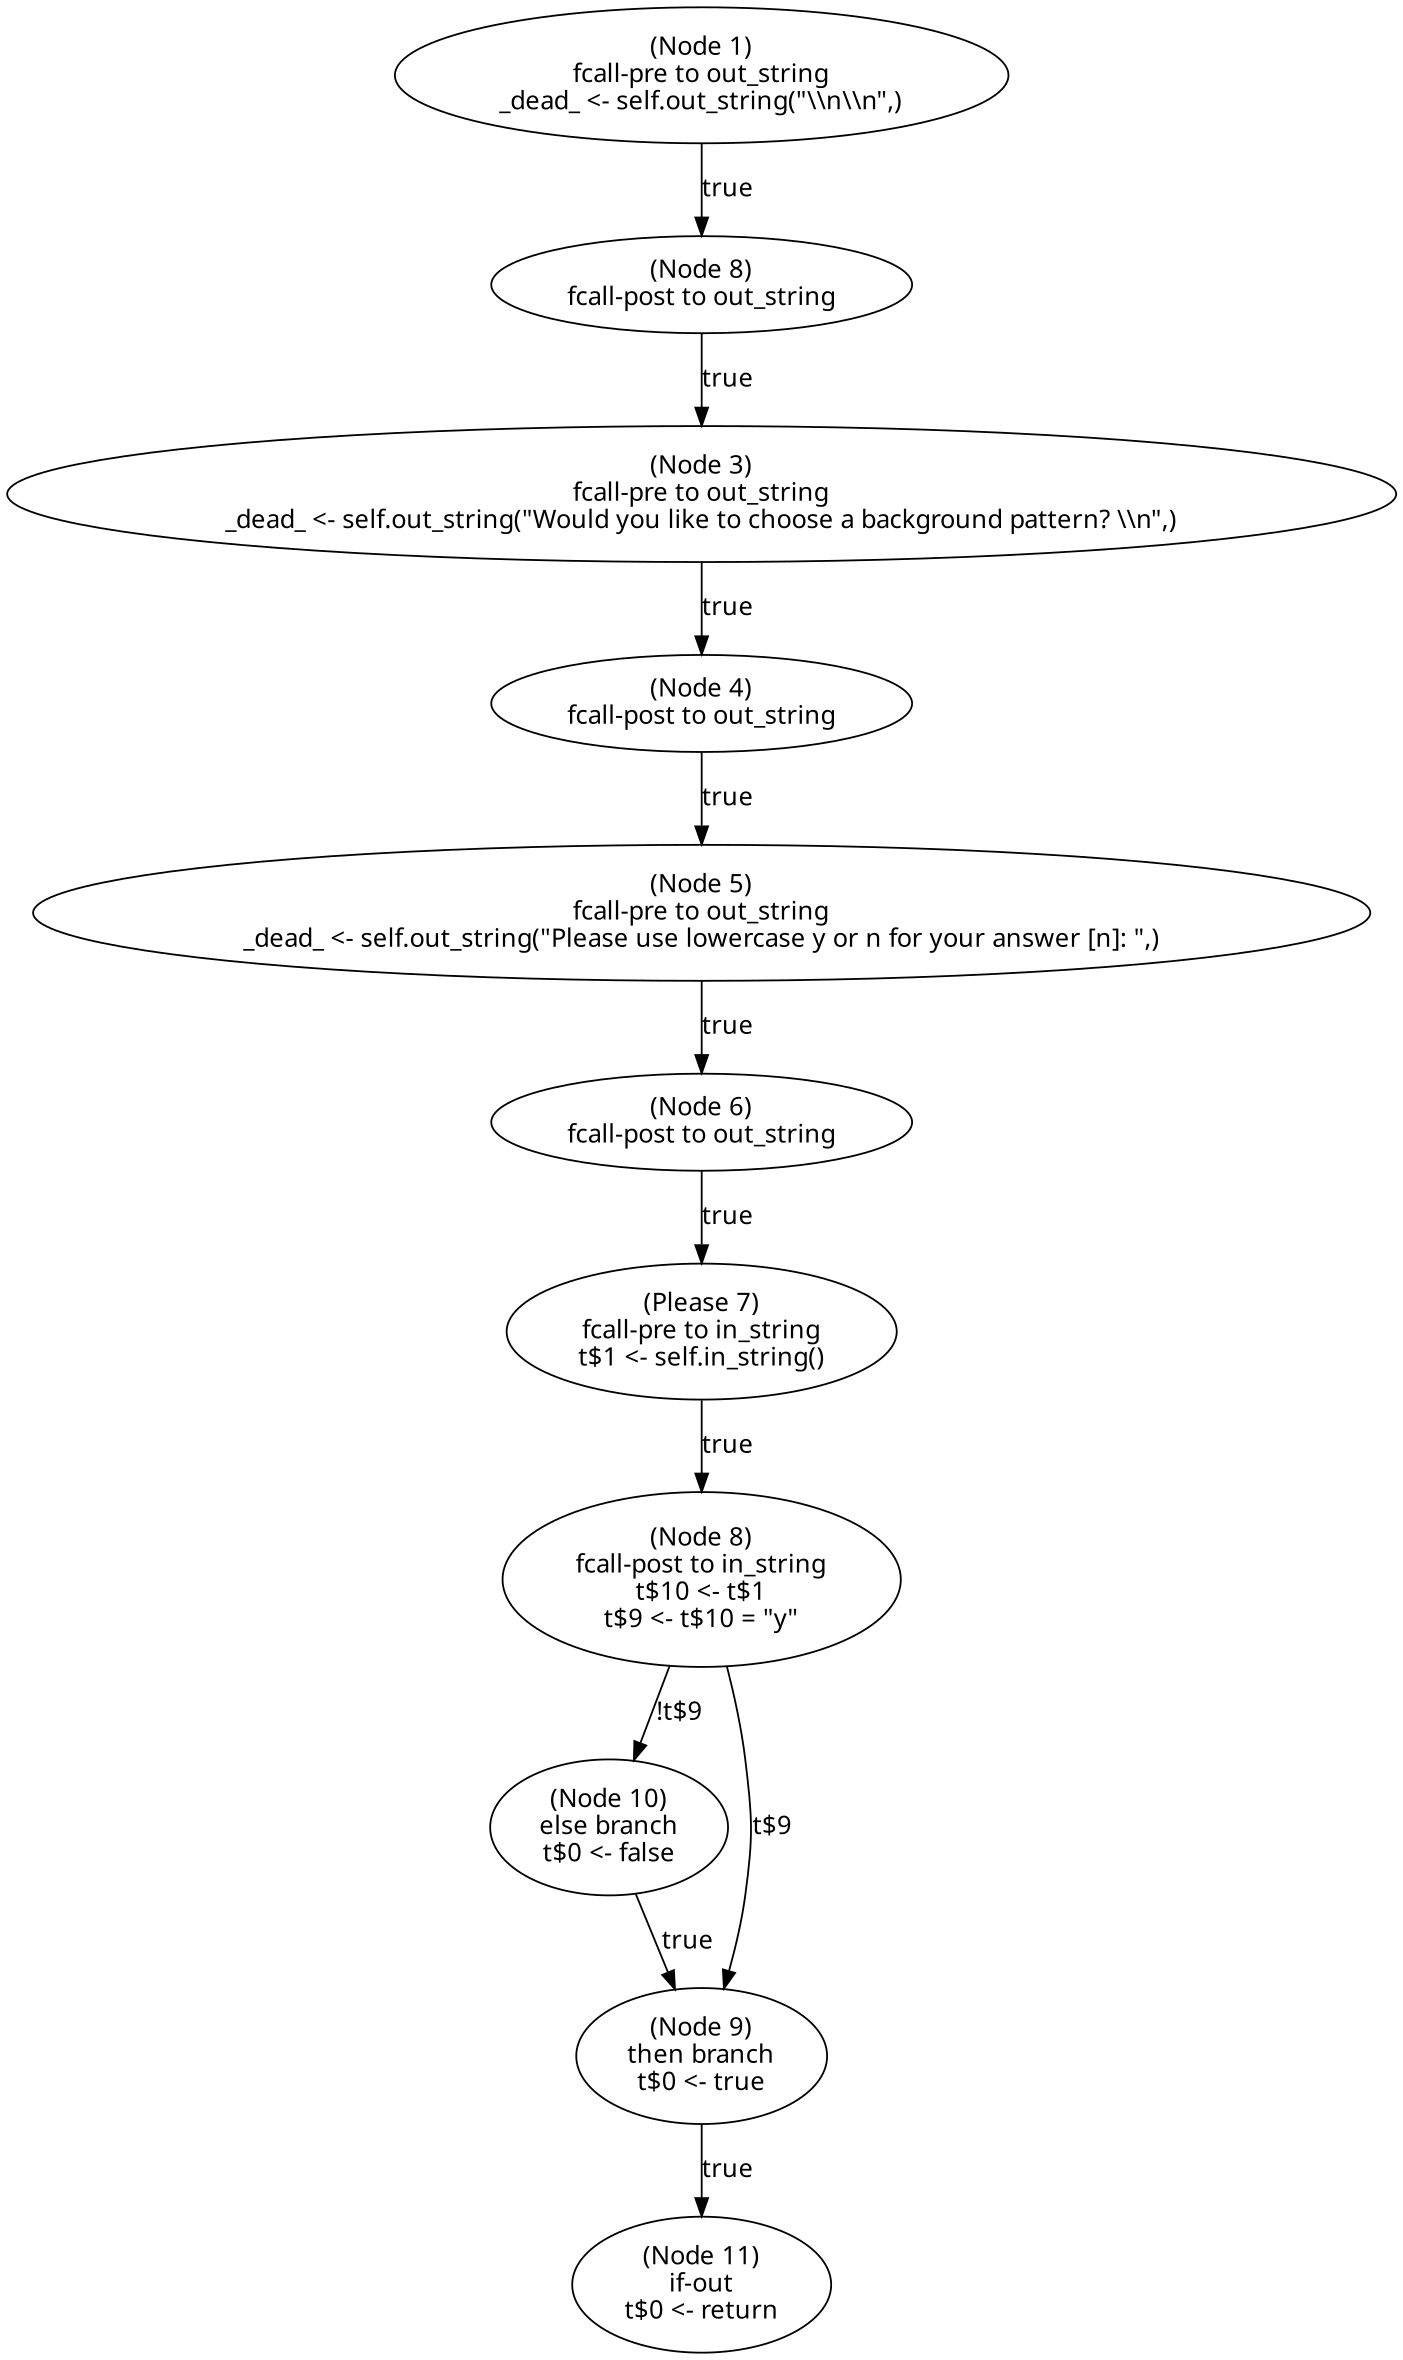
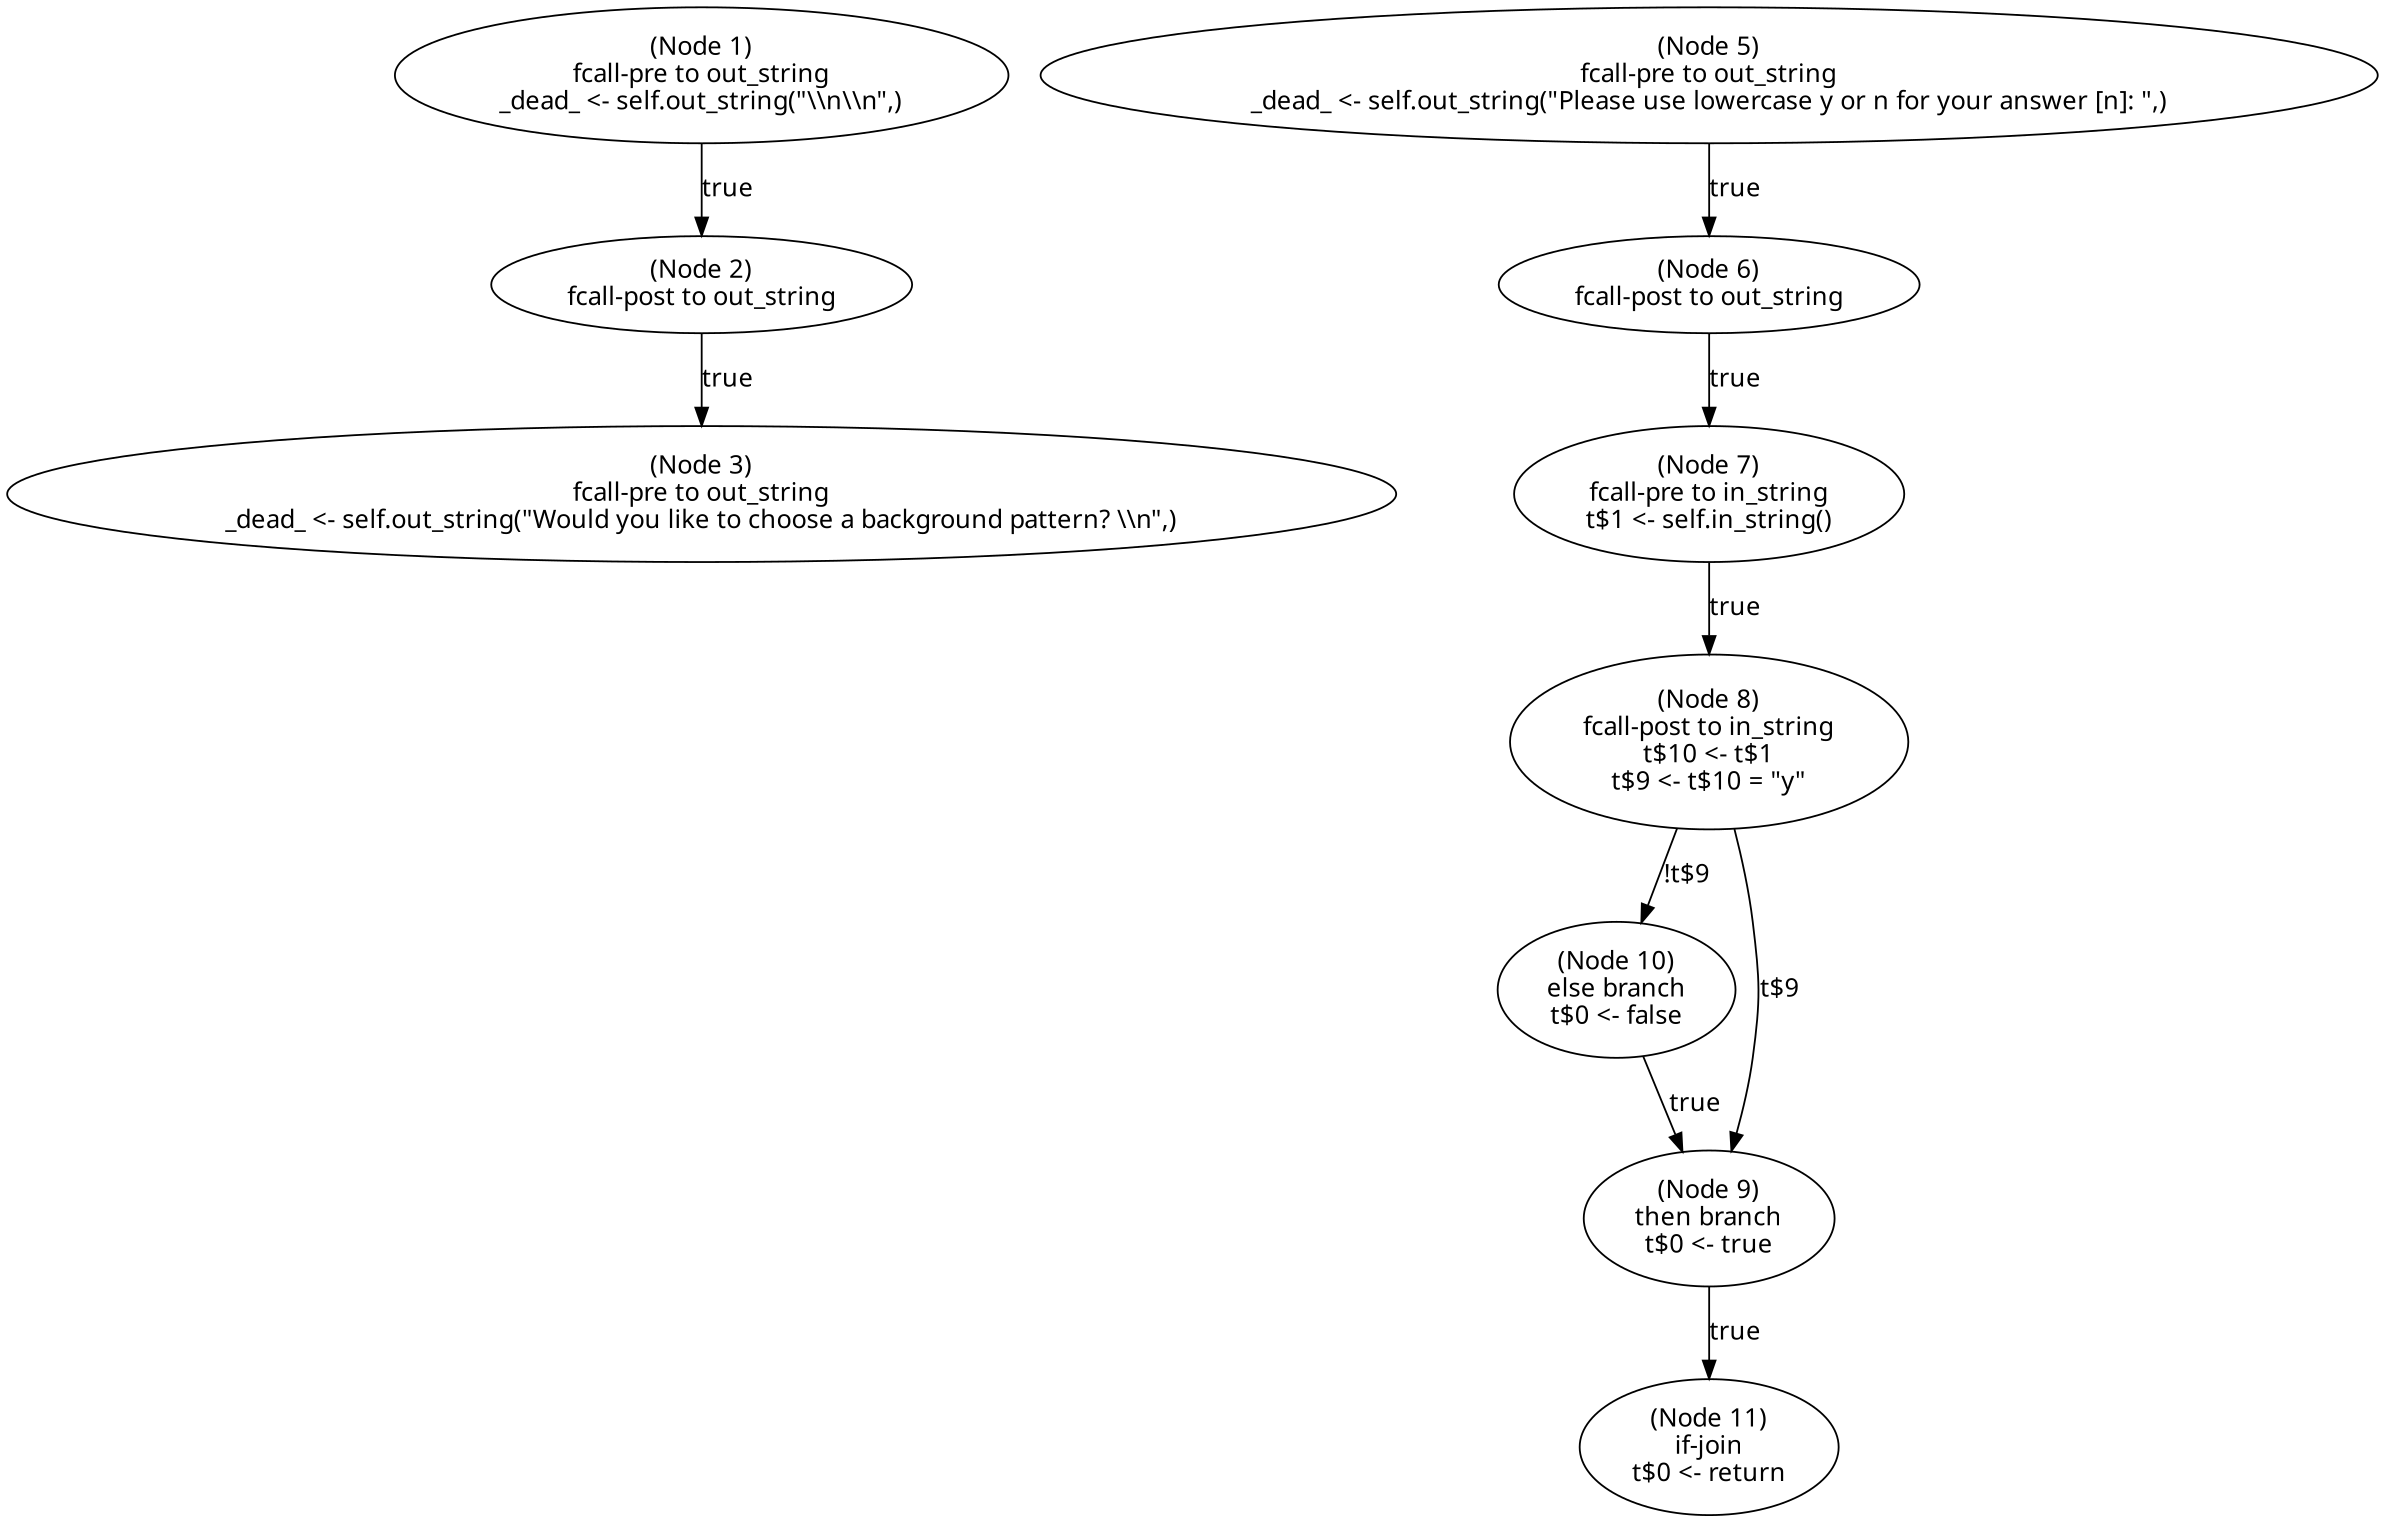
  digraph {
    fontname="Noto Sans"
    node [fontname="Noto Sans"]
    edge [fontname="Noto Sans"]
    n1 [label="(Node 1)\nfcall-pre to out_string\n_dead_ <- self.out_string(\"\\\\n\\\\n\",)\n"]
-   n2 [label="(Node 8)\nfcall-post to out_string\n"]
+   n2 [label="(Node 2)\nfcall-post to out_string\n"]
    n3 [label="(Node 3)\nfcall-pre to out_string\n_dead_ <- self.out_string(\"Would you like to choose a background pattern? \\\\n\",)\n"]
-   n4 [label="(Node 4)\nfcall-post to out_string\n"]
    n5 [label="(Node 5)\nfcall-pre to out_string\n_dead_ <- self.out_string(\"Please use lowercase y or n for your answer [n]: \",)\n"]
    n6 [label="(Node 6)\nfcall-post to out_string\n"]
-   n7 [label="(Please 7)\nfcall-pre to in_string\nt$1 <- self.in_string()\n"]
+   n7 [label="(Node 7)\nfcall-pre to in_string\nt$1 <- self.in_string()\n"]
    n8 [label="(Node 8)\nfcall-post to in_string\nt$10 <- t$1\nt$9 <- t$10 = \"y\"\n"]
    n9 [label="(Node 10)\nelse branch\nt$0 <- false\n"]
    n10 [label="(Node 9)\nthen branch\nt$0 <- true\n"]
-   n11 [label="(Node 11)\nif-out\nt$0 <- return\n"]
+   n11 [label="(Node 11)\nif-join\nt$0 <- return\n"]
    n1 -> n2 [label=true]
    n2 -> n3 [label=true]
-   n3 -> n4 [label=true]
-   n4 -> n5 [label=true]
    n5 -> n6 [label=true]
    n6 -> n7 [label=true]
    n7 -> n8 [label=true]
    n8 -> n9 [label="!t$9"]
    n8 -> n10 [label="t$9"]
    n9 -> n10 [label=true]
    n10 -> n11 [label=true]
  }
